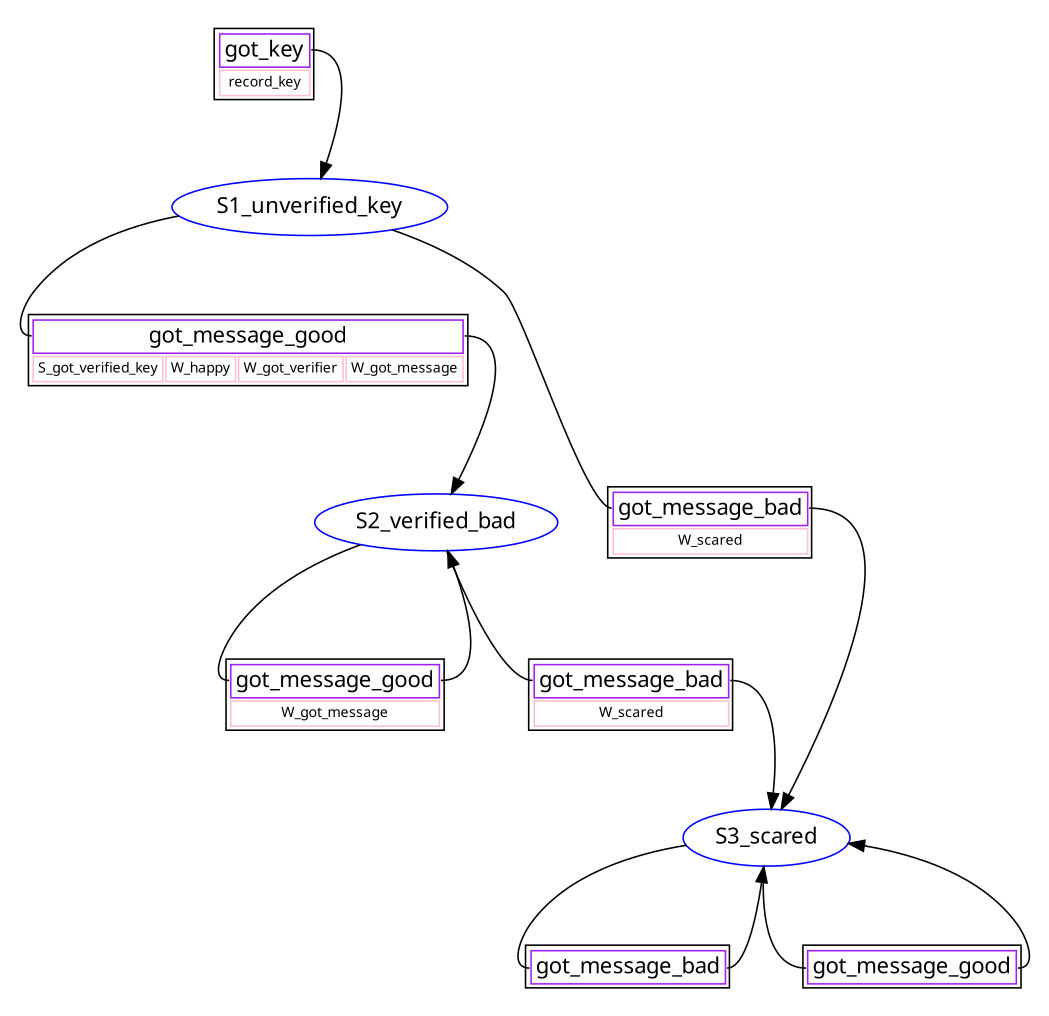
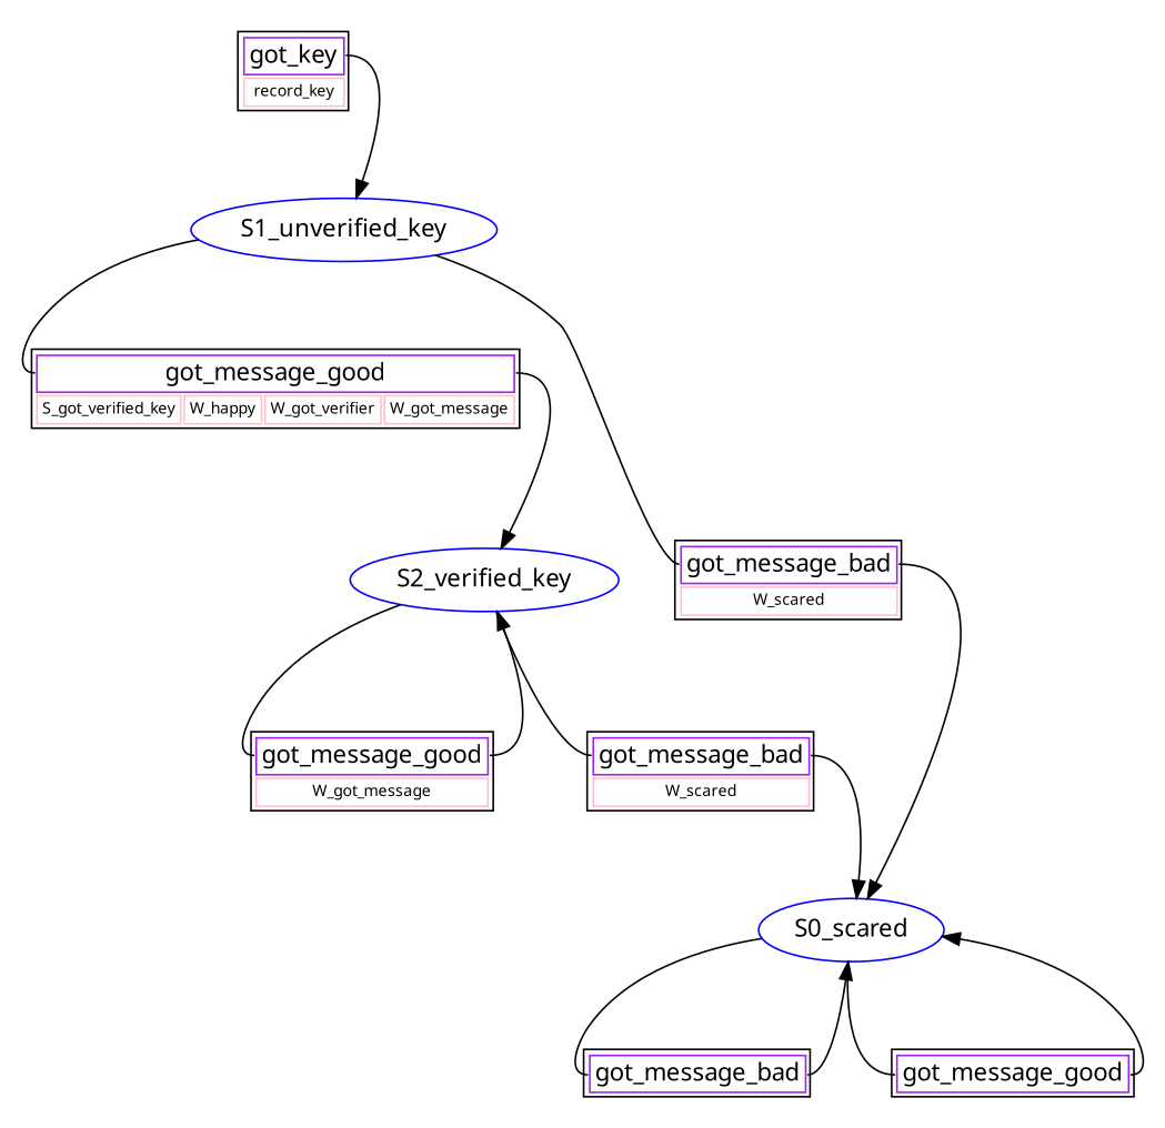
  digraph {
    pack=true
    node [fontname=Menlo shape=none margin=0.2]
    edge [fontname=Menlo tailport="tableport:e"]
    S1_unverified_key [color=blue fontame=Menlo shape=ellipse margin=""]
    n2 [label=<<table ><tr ><td color="purple" colspan="4" port="tableport"><font face="menlo-italic">got_message_good</font></td></tr><tr ><td color="pink"><font point-size="9">S_got_verified_key</font></td><td color="pink"><font point-size="9">W_happy</font></td><td color="pink"><font point-size="9">W_got_verifier</font></td><td color="pink"><font point-size="9">W_got_message</font></td></tr></table>>]
    n3 [label=<<table ><tr ><td color="purple" colspan="1" port="tableport"><font face="menlo-italic">got_message_bad</font></td></tr><tr ><td color="pink"><font point-size="9">W_scared</font></td></tr></table>>]
-   S2_verified_key [color=blue fontame=Menlo shape=ellipse label=S2_verified_bad margin=""]
-   S3_scared [color=blue fontame=Menlo shape=ellipse margin=""]
+   S2_verified_key [color=blue fontame=Menlo shape=ellipse margin=""]
+   S3_scared [color=blue fontame=Menlo shape=ellipse label=S0_scared margin=""]
    n6 [label=<<table ><tr ><td color="purple" port="tableport"><font face="menlo-italic">got_message_bad</font></td></tr></table>>]
    n7 [label=<<table ><tr ><td color="purple" port="tableport"><font face="menlo-italic">got_message_good</font></td></tr></table>>]
    n8 [label=<<table ><tr ><td color="purple" colspan="1" port="tableport"><font face="menlo-italic">got_key</font></td></tr><tr ><td color="pink"><font point-size="9">record_key</font></td></tr></table>>]
    n9 [label=<<table ><tr ><td color="purple" colspan="1" port="tableport"><font face="menlo-italic">got_message_good</font></td></tr><tr ><td color="pink"><font point-size="9">W_got_message</font></td></tr></table>>]
    n10 [label=<<table ><tr ><td color="purple" colspan="1" port="tableport"><font face="menlo-italic">got_message_bad</font></td></tr><tr ><td color="pink"><font point-size="9">W_scared</font></td></tr></table>>]
    S1_unverified_key -> n2 [arrowhead=none headport="tableport:w" tailport=""]
    S1_unverified_key -> n3 [arrowhead=none headport="tableport:w" tailport=""]
    n2 -> S2_verified_key
    n3 -> S3_scared
    S2_verified_key -> n9 [arrowhead=none headport="tableport:w" tailport=""]
    S2_verified_key -> n10 [arrowhead=none headport="tableport:w" tailport=""]
    S3_scared -> n6 [arrowhead=none headport="tableport:w" tailport=""]
    S3_scared -> n7 [arrowhead=none headport="tableport:w" tailport=""]
    n6 -> S3_scared
    n7 -> S3_scared
    n8 -> S1_unverified_key
    n9 -> S2_verified_key
    n10 -> S3_scared
  }
